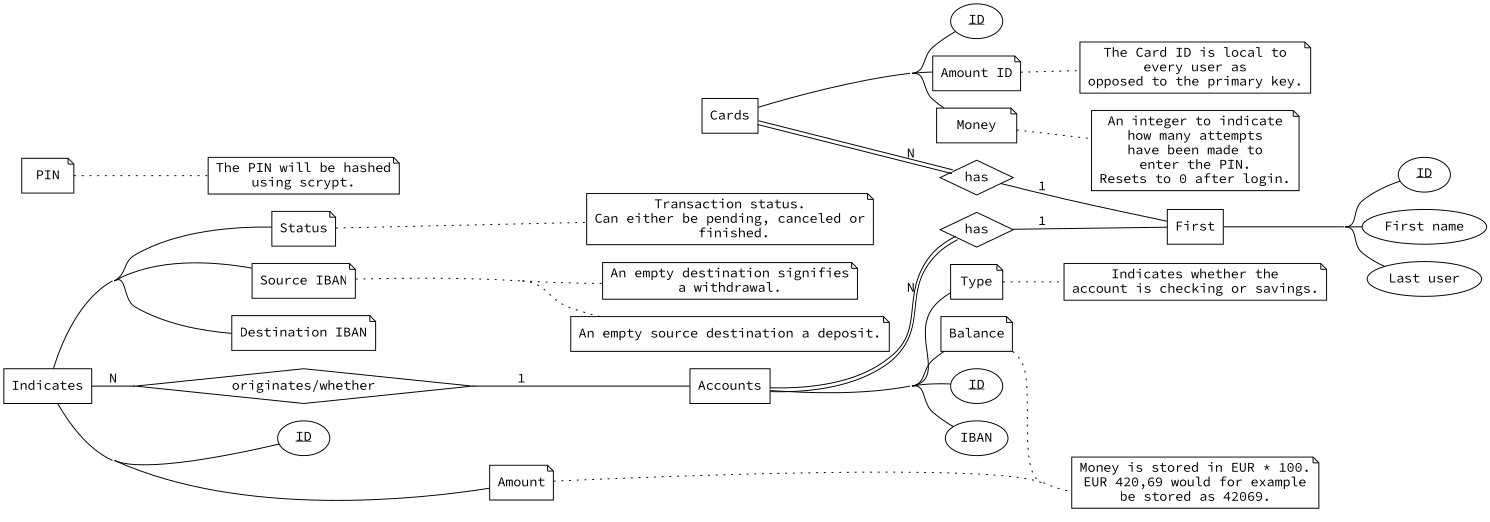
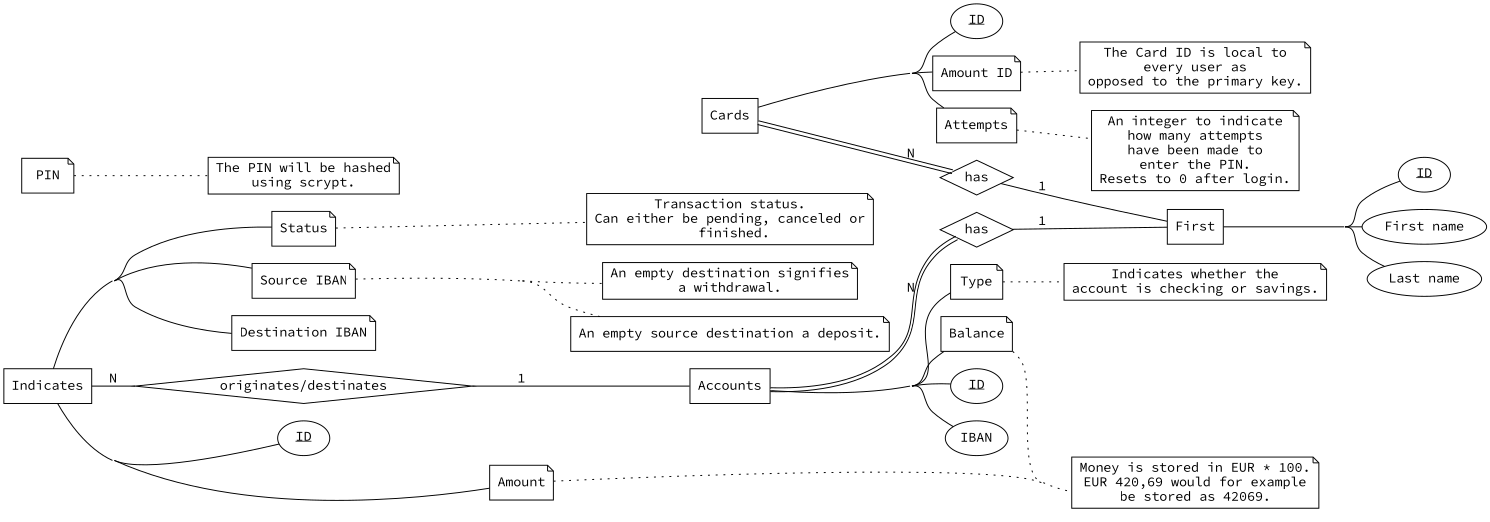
  graph {
    concentrate=true
    fontname="Source Code Pro"
    rankdir=LR
    node [fontname="Source Code Pro" shape=note]
    edge [fontname="Source Code Pro"]
    n1 [label="Amount ID"]
    "The Card ID is local to\nevery user as\nopposed to the primary key."
    n3 [label=PIN]
    "The PIN will be hashed\nusing scrypt."
-   n5 [label=Money]
+   n5 [label=Attempts]
    "An integer to indicate\nhow many attempts\nhave been made to\nenter the PIN.\nResets to 0 after login."
    n7 [label=Type]
    "Indicates whether the\naccount is checking or savings."
    n9 [label=Balance]
    n10 [label="Money is stored in EUR * 100.\nEUR 420,69 would for example\nbe stored as 42069."]
    n11 [label=Status]
    "Transaction status.\nCan either be pending, canceled or\n finished."
    n13 [label="Source IBAN"]
    n14 [label="An empty source destination a deposit."]
    n15 [label="Destination IBAN"]
    "An empty destination signifies\na withdrawal."
    n17 [label=Amount]
    n18 [label=First shape=box]
    n19 [label=<<u>ID</u>> shape=""]
    n20 [label="First name" shape=""]
-   n21 [label="Last user" shape=""]
+   n21 [label="Last name" shape=""]
    n22 [label=Cards shape=box]
    n23 [label=<<u>ID</u>> shape=""]
    n24 [label=has shape=diamond]
    n25 [label=Accounts shape=box]
    n26 [label=<<u>ID</u>> shape=""]
    n27 [label=IBAN shape=""]
    n28 [label=has shape=diamond]
    n29 [label=Indicates shape=box]
    n30 [label=<<u>ID</u>> shape=""]
-   n31 [label="originates/whether" shape=diamond]
+   n31 [label="originates/destinates" shape=diamond]
    subgraph sub_1 {
      n1
      "The Card ID is local to\nevery user as\nopposed to the primary key."
      n3
      "The PIN will be hashed\nusing scrypt."
      n5
      "An integer to indicate\nhow many attempts\nhave been made to\nenter the PIN.\nResets to 0 after login."
      n7
      "Indicates whether the\naccount is checking or savings."
      n9
      n10
      n11
      "Transaction status.\nCan either be pending, canceled or\n finished."
      n13
      n14
      n15
      "An empty destination signifies\na withdrawal."
      n17
    }
    n1 -- "The Card ID is local to\nevery user as\nopposed to the primary key." [style=dotted]
    n3 -- "The PIN will be hashed\nusing scrypt." [style=dotted]
    n5 -- "An integer to indicate\nhow many attempts\nhave been made to\nenter the PIN.\nResets to 0 after login." [style=dotted]
    n7 -- "Indicates whether the\naccount is checking or savings." [style=dotted]
    n9 -- n10 [style=dotted]
    n11 -- "Transaction status.\nCan either be pending, canceled or\n finished." [style=dotted]
    n13 -- n14 [style=dotted]
    n13 -- "An empty destination signifies\na withdrawal." [style=dotted]
    n17 -- n10 [style=dotted]
    n18 -- n19
    n18 -- n20
    n18 -- n21
    n22 -- n1
    n22 -- n5
    n22 -- n23
    n22 -- n24 [color="black:white:black" label=N]
    n24 -- n18 [label=1]
    n25 -- n7
    n25 -- n9
    n25 -- n26
    n25 -- n27
    n25 -- n28 [color="black:white:black" label=N]
    n28 -- n18 [label=1]
    n29 -- n11
    n29 -- n13
    n29 -- n15
    n29 -- n17
    n29 -- n30
    n29 -- n31 [label=N]
    n31 -- n25 [label=1]
  }
